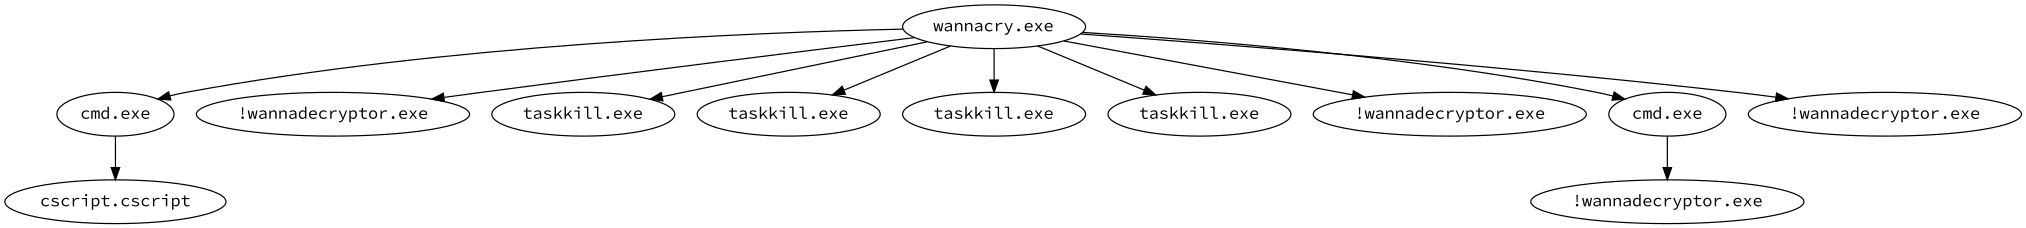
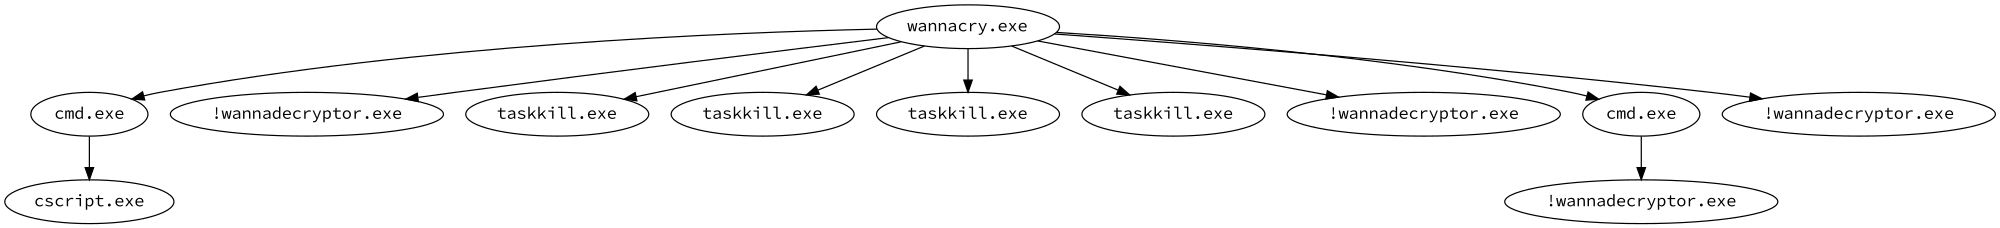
  digraph {
    fontname="Source Code Pro"
    node [fontname="Source Code Pro"]
    edge [fontname="Source Code Pro"]
    n1 [label="wannacry.exe"]
    n2 [label="cmd.exe"]
    n3 [label="!wannadecryptor.exe"]
    n4 [label="taskkill.exe"]
    n5 [label="taskkill.exe"]
    n6 [label="taskkill.exe"]
    n7 [label="taskkill.exe"]
    n8 [label="!wannadecryptor.exe"]
    n9 [label="cmd.exe"]
    n10 [label="!wannadecryptor.exe"]
-   n11 [label="cscript.cscript"]
+   n11 [label="cscript.exe"]
    n12 [label="!wannadecryptor.exe"]
    n1 -> n2
    n1 -> n3
    n1 -> n4
    n1 -> n5
    n1 -> n6
    n1 -> n7
    n1 -> n8
    n1 -> n9
    n1 -> n10
    n2 -> n11
    n9 -> n12
  }
